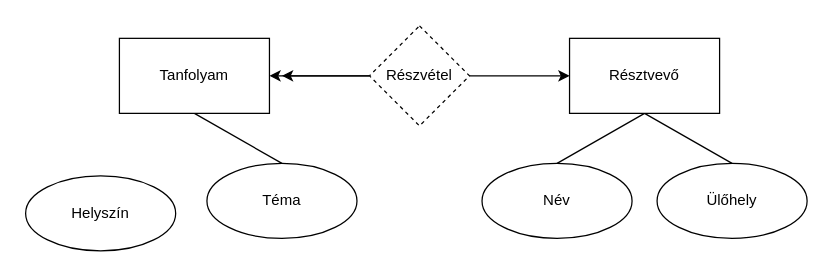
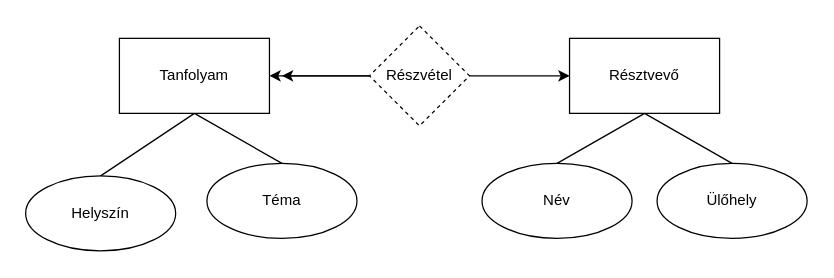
  <mxCell id="0" />
  <mxCell id="1" parent="0" />
  <mxCell id="2" value="Helyszín" style="ellipse;whiteSpace=wrap;html=1;" vertex="1" parent="1"><mxGeometry x="20" y="140" width="120" height="60" as="geometry" /></mxCell>
+ <mxCell id="3" style="rounded=0;orthogonalLoop=1;jettySize=auto;html=1;exitX=0.5;exitY=1;exitDx=0;exitDy=0;entryX=0.5;entryY=0;entryDx=0;entryDy=0;endArrow=none;startFill=0;" edge="1" parent="1" source="5" target="2"><mxGeometry relative="1" as="geometry" /></mxCell>
  <mxCell id="4" style="rounded=0;orthogonalLoop=1;jettySize=auto;html=1;exitX=0.5;exitY=1;exitDx=0;exitDy=0;entryX=0.5;entryY=0;entryDx=0;entryDy=0;endArrow=none;startFill=0;" edge="1" parent="1" source="5" target="13"><mxGeometry relative="1" as="geometry" /></mxCell>
  <mxCell id="5" value="Tanfolyam" style="rounded=0;whiteSpace=wrap;html=1;" vertex="1" parent="1"><mxGeometry x="95" y="30" width="120" height="60" as="geometry" /></mxCell>
  <mxCell id="6" style="edgeStyle=orthogonalEdgeStyle;rounded=0;orthogonalLoop=1;jettySize=auto;html=1;exitX=0;exitY=0.5;exitDx=0;exitDy=0;entryX=1;entryY=0.5;entryDx=0;entryDy=0;" edge="1" parent="1" source="9" target="5"><mxGeometry relative="1" as="geometry" /></mxCell>
  <mxCell id="7" style="edgeStyle=orthogonalEdgeStyle;rounded=0;orthogonalLoop=1;jettySize=auto;html=1;exitX=1;exitY=0.5;exitDx=0;exitDy=0;entryX=0;entryY=0.5;entryDx=0;entryDy=0;" edge="1" parent="1" source="9" target="12"><mxGeometry relative="1" as="geometry" /></mxCell>
  <mxCell id="8" style="edgeStyle=orthogonalEdgeStyle;rounded=0;orthogonalLoop=1;jettySize=auto;html=1;exitX=0;exitY=0.5;exitDx=0;exitDy=0;" edge="1" parent="1" source="9"><mxGeometry relative="1" as="geometry"><mxPoint x="225" y="60" as="targetPoint" /></mxGeometry></mxCell>
  <mxCell id="9" value="Részvétel" style="rhombus;whiteSpace=wrap;html=1;dashed=1;" vertex="1" parent="1"><mxGeometry x="295" y="20" width="80" height="80" as="geometry" /></mxCell>
  <mxCell id="10" style="rounded=0;orthogonalLoop=1;jettySize=auto;html=1;exitX=0.5;exitY=1;exitDx=0;exitDy=0;entryX=0.5;entryY=0;entryDx=0;entryDy=0;endArrow=none;startFill=0;" edge="1" parent="1" source="12" target="14"><mxGeometry relative="1" as="geometry" /></mxCell>
  <mxCell id="11" style="rounded=0;orthogonalLoop=1;jettySize=auto;html=1;exitX=0.5;exitY=1;exitDx=0;exitDy=0;entryX=0.5;entryY=0;entryDx=0;entryDy=0;endArrow=none;startFill=0;" edge="1" parent="1" source="12" target="15"><mxGeometry relative="1" as="geometry" /></mxCell>
  <mxCell id="12" value="Résztvevő" style="rounded=0;whiteSpace=wrap;html=1;" vertex="1" parent="1"><mxGeometry x="455" y="30" width="120" height="60" as="geometry" /></mxCell>
  <mxCell id="13" value="Téma" style="ellipse;whiteSpace=wrap;html=1;" vertex="1" parent="1"><mxGeometry x="165" y="130" width="120" height="60" as="geometry" /></mxCell>
  <mxCell id="14" value="Név" style="ellipse;whiteSpace=wrap;html=1;" vertex="1" parent="1"><mxGeometry x="385" y="130" width="120" height="60" as="geometry" /></mxCell>
  <mxCell id="15" value="Ülőhely" style="ellipse;whiteSpace=wrap;html=1;" vertex="1" parent="1"><mxGeometry x="525" y="130" width="120" height="60" as="geometry" /></mxCell>
